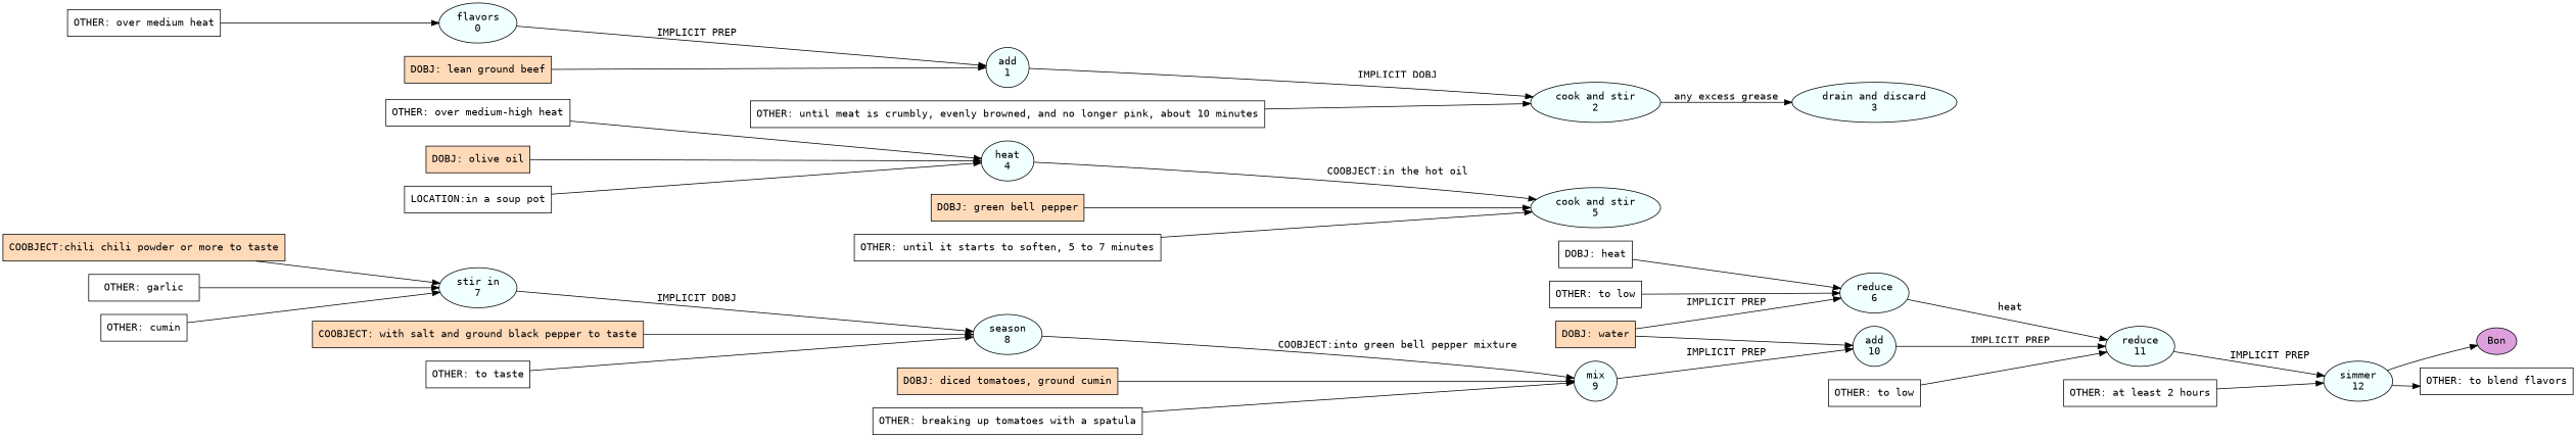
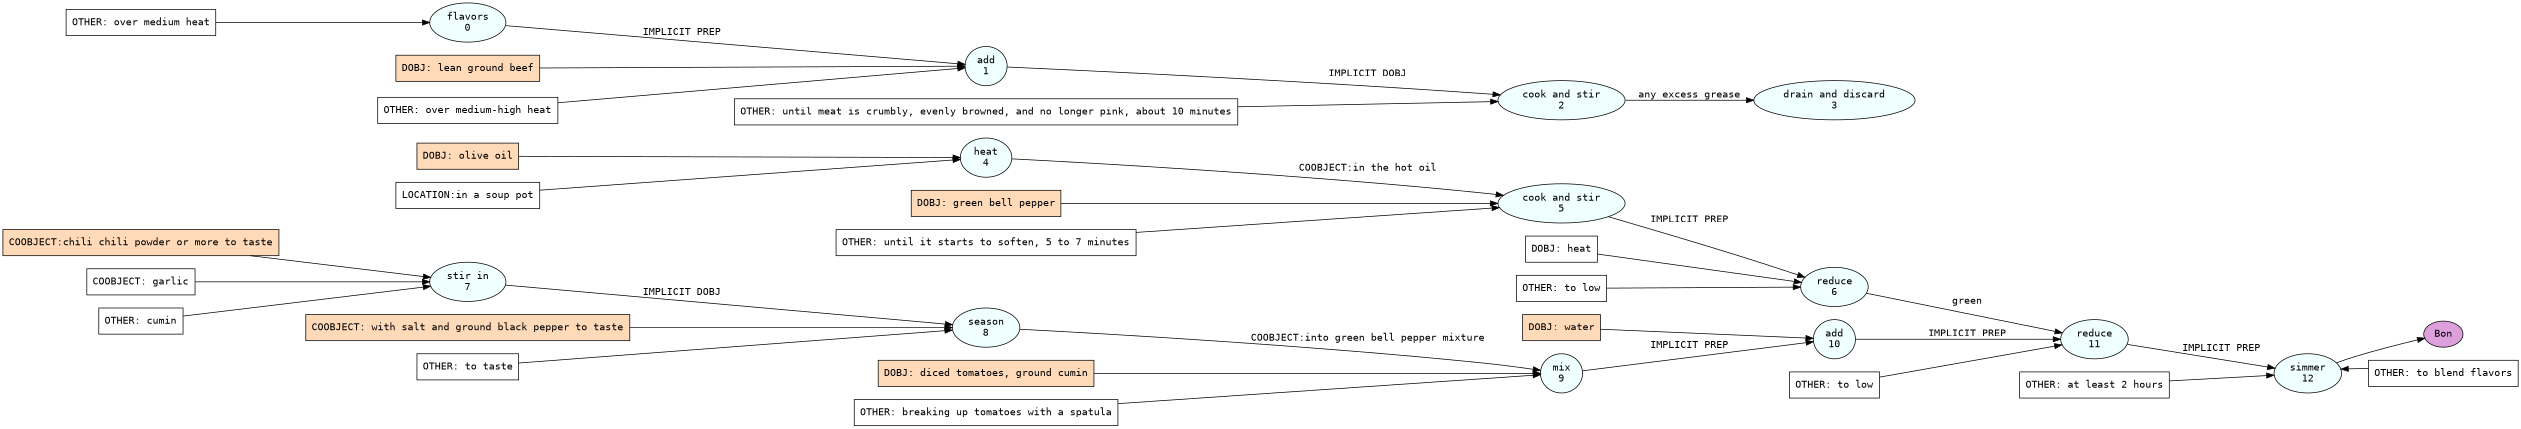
  digraph {
    fontname="DejaVu Sans Mono"
    rankdir=LR
    node [fillcolor=white fontname="DejaVu Sans Mono" shape=box style=filled]
    edge [fontname="DejaVu Sans Mono"]
    n1 [fillcolor=azure label="flavors\n0" shape=oval]
    n2 [fillcolor=azure label="add\n1" shape=oval]
    n3 [fillcolor=azure label="cook and stir\n2" shape=oval]
    n4 [fillcolor=azure label="drain and discard\n3" shape=oval]
    n5 [fillcolor=azure label="heat\n4" shape=oval]
    n6 [fillcolor=azure label="cook and stir\n5" shape=oval]
    n7 [fillcolor=azure label="reduce\n6" shape=oval]
    n8 [fillcolor=azure label="reduce\n11" shape=oval]
    n9 [fillcolor=azure label="simmer\n12" shape=oval]
    n10 [fillcolor=azure label="stir in\n7" shape=oval]
    n11 [fillcolor=azure label="season\n8" shape=oval]
    n12 [fillcolor=azure label="mix\n9" shape=oval]
    n13 [fillcolor=azure label="add\n10" shape=oval]
    n14 [fillcolor=plum label=Bon shape=oval]
    n15 [fillcolor=peachpuff label="COOBJECT:chili chili powder or more to taste"]
-   n16 [label="OTHER: garlic"]
+   n16 [label="COOBJECT: garlic"]
    n17 [label="OTHER: cumin"]
    n18 [label="OTHER: over medium heat"]
    n19 [fillcolor=peachpuff label="DOBJ: lean ground beef"]
    n20 [label="OTHER: until meat is crumbly, evenly browned, and no longer pink, about 10 minutes"]
    n21 [fillcolor=peachpuff label="DOBJ: olive oil"]
    n22 [label="LOCATION:in a soup pot"]
    n23 [label="OTHER: over medium-high heat"]
    n24 [fillcolor=peachpuff label="DOBJ: green bell pepper"]
    n25 [label="OTHER: until it starts to soften, 5 to 7 minutes"]
    n26 [label="DOBJ: heat"]
    n27 [label="OTHER: to low"]
    n28 [fillcolor=peachpuff label="COOBJECT: with salt and ground black pepper to taste"]
    n29 [label="OTHER: to taste"]
    n30 [fillcolor=peachpuff label="DOBJ: diced tomatoes, ground cumin"]
    n31 [label="OTHER: breaking up tomatoes with a spatula"]
    n32 [fillcolor=peachpuff label="DOBJ: water"]
    n33 [label="OTHER: to low"]
    n34 [label="OTHER: at least 2 hours"]
    n35 [label="OTHER: to blend flavors"]
    n1 -> n2 [label="IMPLICIT PREP"]
    n2 -> n3 [label="IMPLICIT DOBJ"]
    n3 -> n4 [label="any excess grease"]
    n5 -> n6 [label="COOBJECT:in the hot oil"]
-   n32 -> n7 [label="IMPLICIT PREP"]
-   n7 -> n8 [label=heat]
+   n6 -> n7 [label="IMPLICIT PREP"]
+   n7 -> n8 [label=green]
    n8 -> n9 [label="IMPLICIT PREP"]
    n9 -> n14
    n10 -> n11 [label="IMPLICIT DOBJ"]
    n11 -> n12 [label="COOBJECT:into green bell pepper mixture"]
    n12 -> n13 [label="IMPLICIT PREP"]
    n13 -> n8 [label="IMPLICIT PREP"]
    n15 -> n10
    n16 -> n10
    n17 -> n10
    n18 -> n1
    n19 -> n2
    n20 -> n3
    n21 -> n5
    n22 -> n5
-   n23 -> n5
+   n23 -> n2
    n24 -> n6
    n25 -> n6
    n26 -> n7
    n27 -> n7
    n28 -> n11
    n29 -> n11
    n30 -> n12
    n31 -> n12
    n32 -> n13
    n33 -> n8
    n34 -> n9
-   n9 -> n35
+   n35 -> n9
  }
